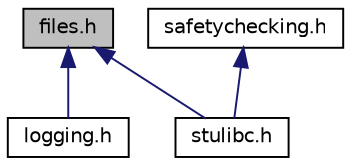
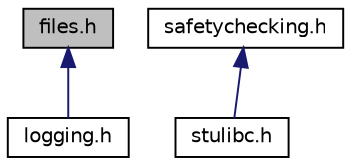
  digraph {
    node [color=black fillcolor=white fontname=Helvetica fontsize=10 shape=record style=filled]
    edge [color=midnightblue dir=back fontname=Helvetica fontsize=10 labelfontname=Helvetica labelfontsize=10 style=solid]
    n1 [fillcolor=grey75 fontcolor=black height=0.2 label="files.h" width=0.4]
    n2 [height=0.2 label="logging.h" width=0.4]
    n3 [height=0.2 label="stulibc.h" width=0.4]
    n4 [height=0.2 label="safetychecking.h" width=0.4]
    n1 -> n2
-   n1 -> n3
    n4 -> n3
  }
